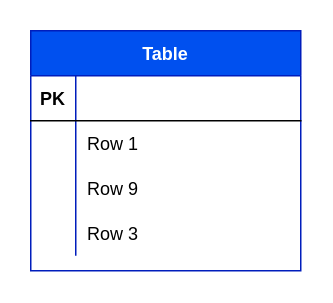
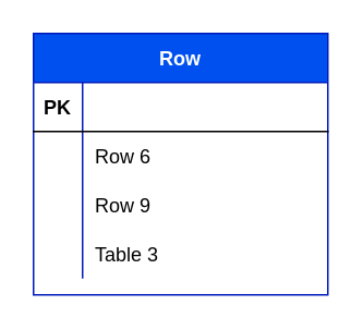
  <mxCell id="0" />
  <mxCell id="1" parent="0" />
- <mxCell id="2" value="Table" style="shape=table;startSize=30;container=1;collapsible=1;childLayout=tableLayout;fixedRows=1;rowLines=0;fontStyle=1;align=center;resizeLast=1;fillColor=#0050ef;fontColor=#ffffff;strokeColor=#001DBC;" parent="1" vertex="1"><mxGeometry x="20" y="20" width="180" height="160" as="geometry"><mxRectangle x="40" y="90" width="60" height="30" as="alternateBounds" /></mxGeometry></mxCell>
+ <mxCell id="2" value="Row" style="shape=table;startSize=30;container=1;collapsible=1;childLayout=tableLayout;fixedRows=1;rowLines=0;fontStyle=1;align=center;resizeLast=1;fillColor=#0050ef;fontColor=#ffffff;strokeColor=#001DBC;" parent="1" vertex="1"><mxGeometry x="20" y="20" width="180" height="160" as="geometry"><mxRectangle x="40" y="90" width="60" height="30" as="alternateBounds" /></mxGeometry></mxCell>
  <mxCell id="3" value="" style="shape=partialRectangle;collapsible=0;dropTarget=0;pointerEvents=0;fillColor=none;top=0;left=0;bottom=1;right=0;points=[[0,0.5],[1,0.5]];portConstraint=eastwest;" parent="2" vertex="1"><mxGeometry y="30" width="180" height="30" as="geometry" /></mxCell>
  <mxCell id="4" value="PK" style="shape=partialRectangle;connectable=0;fillColor=none;top=0;left=0;bottom=0;right=0;fontStyle=1;overflow=hidden;" parent="3" vertex="1"><mxGeometry width="30" height="30" as="geometry"><mxRectangle width="30" height="30" as="alternateBounds" /></mxGeometry></mxCell>
  <mxCell id="5" value="" style="shape=partialRectangle;collapsible=0;dropTarget=0;pointerEvents=0;fillColor=none;top=0;left=0;bottom=0;right=0;points=[[0,0.5],[1,0.5]];portConstraint=eastwest;" parent="2" vertex="1"><mxGeometry y="60" width="180" height="30" as="geometry" /></mxCell>
  <mxCell id="6" value="" style="shape=partialRectangle;connectable=0;fillColor=none;top=0;left=0;bottom=0;right=0;editable=1;overflow=hidden;" parent="5" vertex="1"><mxGeometry width="30" height="30" as="geometry"><mxRectangle width="30" height="30" as="alternateBounds" /></mxGeometry></mxCell>
- <mxCell id="7" value="Row 1" style="shape=partialRectangle;connectable=0;fillColor=none;top=0;left=0;bottom=0;right=0;align=left;spacingLeft=6;overflow=hidden;" parent="5" vertex="1"><mxGeometry x="30" width="150" height="30" as="geometry"><mxRectangle width="150" height="30" as="alternateBounds" /></mxGeometry></mxCell>
+ <mxCell id="7" value="Row 6" style="shape=partialRectangle;connectable=0;fillColor=none;top=0;left=0;bottom=0;right=0;align=left;spacingLeft=6;overflow=hidden;" parent="5" vertex="1"><mxGeometry x="30" width="150" height="30" as="geometry"><mxRectangle width="150" height="30" as="alternateBounds" /></mxGeometry></mxCell>
  <mxCell id="8" value="" style="shape=partialRectangle;collapsible=0;dropTarget=0;pointerEvents=0;fillColor=none;top=0;left=0;bottom=0;right=0;points=[[0,0.5],[1,0.5]];portConstraint=eastwest;" parent="2" vertex="1"><mxGeometry y="90" width="180" height="30" as="geometry" /></mxCell>
  <mxCell id="9" value="" style="shape=partialRectangle;connectable=0;fillColor=none;top=0;left=0;bottom=0;right=0;editable=1;overflow=hidden;" parent="8" vertex="1"><mxGeometry width="30" height="30" as="geometry"><mxRectangle width="30" height="30" as="alternateBounds" /></mxGeometry></mxCell>
  <mxCell id="10" value="Row 9" style="shape=partialRectangle;connectable=0;fillColor=none;top=0;left=0;bottom=0;right=0;align=left;spacingLeft=6;overflow=hidden;" parent="8" vertex="1"><mxGeometry x="30" width="150" height="30" as="geometry"><mxRectangle width="150" height="30" as="alternateBounds" /></mxGeometry></mxCell>
  <mxCell id="11" value="" style="shape=partialRectangle;collapsible=0;dropTarget=0;pointerEvents=0;fillColor=none;top=0;left=0;bottom=0;right=0;points=[[0,0.5],[1,0.5]];portConstraint=eastwest;" parent="2" vertex="1"><mxGeometry y="120" width="180" height="30" as="geometry" /></mxCell>
  <mxCell id="12" value="" style="shape=partialRectangle;connectable=0;fillColor=none;top=0;left=0;bottom=0;right=0;editable=1;overflow=hidden;" parent="11" vertex="1"><mxGeometry width="30" height="30" as="geometry"><mxRectangle width="30" height="30" as="alternateBounds" /></mxGeometry></mxCell>
- <mxCell id="13" value="Row 3" style="shape=partialRectangle;connectable=0;fillColor=none;top=0;left=0;bottom=0;right=0;align=left;spacingLeft=6;overflow=hidden;" parent="11" vertex="1"><mxGeometry x="30" width="150" height="30" as="geometry"><mxRectangle width="150" height="30" as="alternateBounds" /></mxGeometry></mxCell>
+ <mxCell id="13" value="Table 3" style="shape=partialRectangle;connectable=0;fillColor=none;top=0;left=0;bottom=0;right=0;align=left;spacingLeft=6;overflow=hidden;" parent="11" vertex="1"><mxGeometry x="30" width="150" height="30" as="geometry"><mxRectangle width="150" height="30" as="alternateBounds" /></mxGeometry></mxCell>
